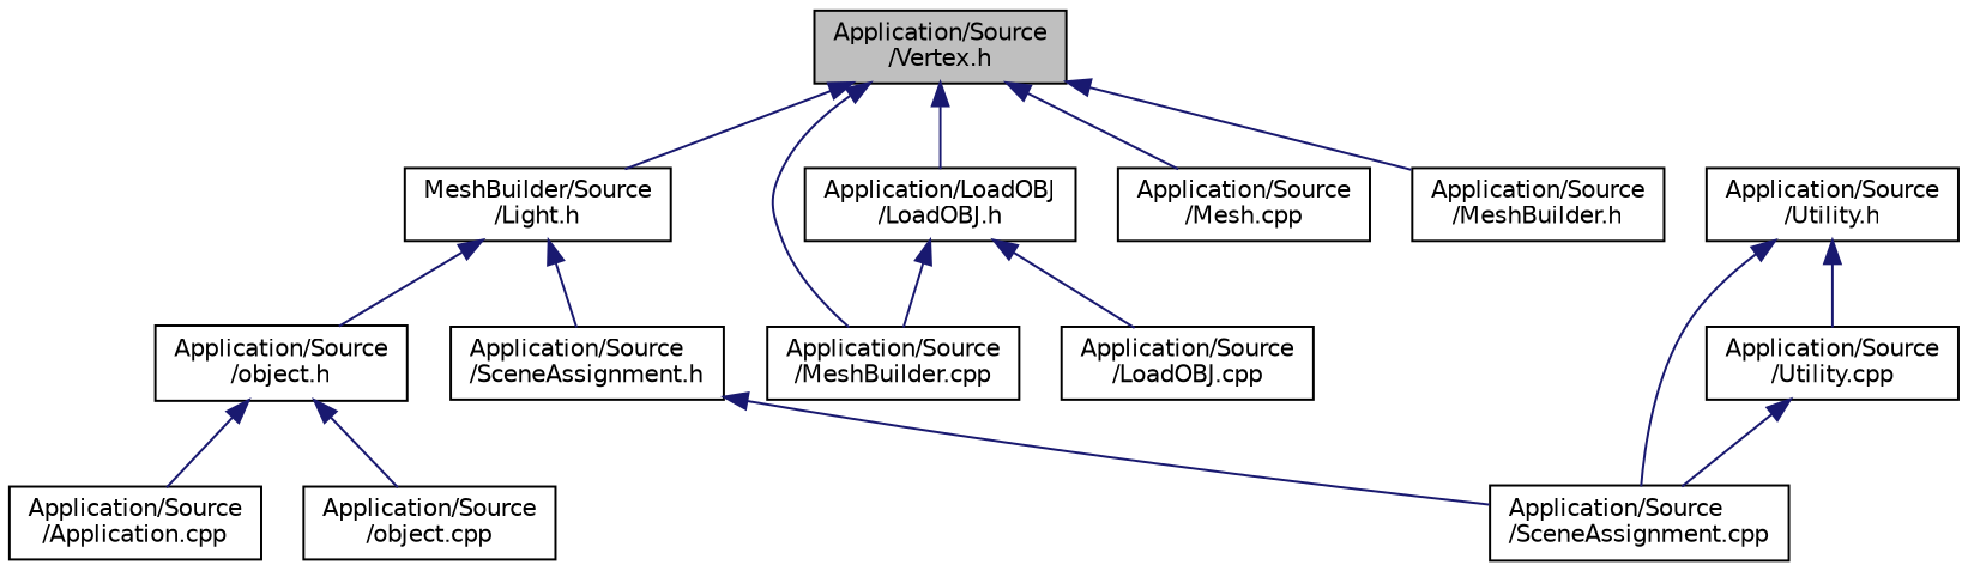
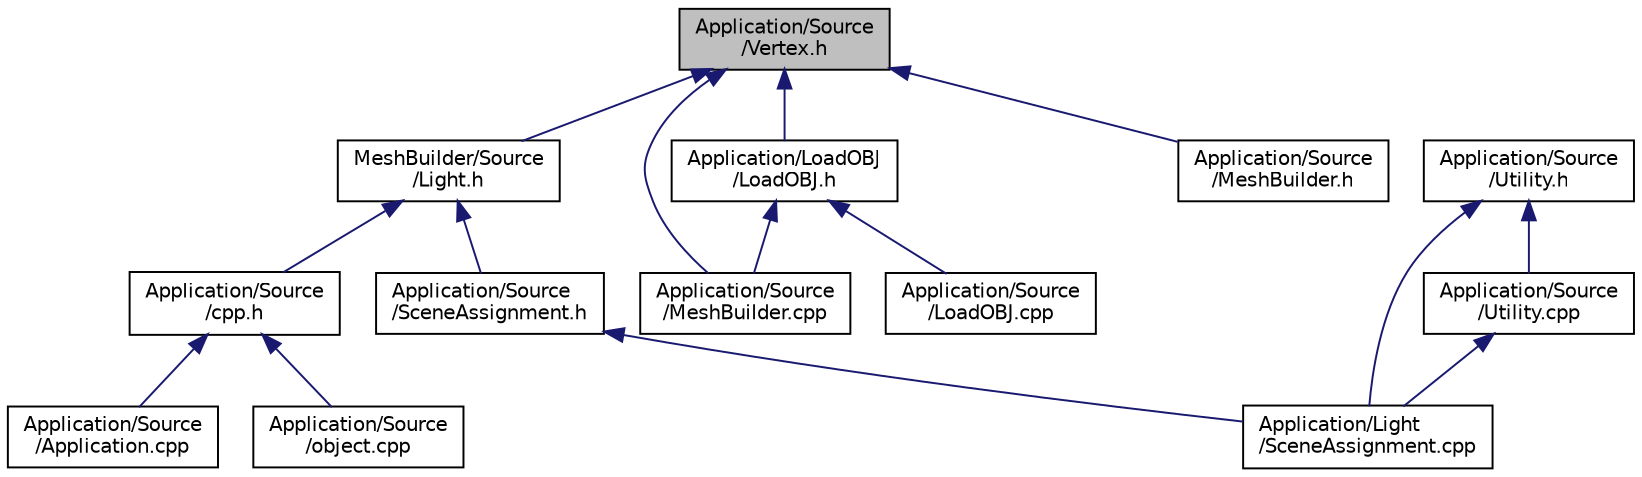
  digraph {
    node [color=black fontname=Helvetica fontsize=10 shape=record]
    edge [color=midnightblue dir=back fontname=Helvetica fontsize=10 labelfontname=Helvetica labelfontsize=10 style=solid]
    n1 [fillcolor=grey75 fontcolor=black height=0.2 label="Application/Source\l/Vertex.h" style=filled width=0.4]
    n2 [height=0.2 label="MeshBuilder/Source\l/Light.h" width=0.4]
    n3 [height=0.2 label="Application/LoadOBJ\l/LoadOBJ.h" width=0.4]
    n4 [height=0.2 label="Application/Source\l/MeshBuilder.cpp" width=0.4]
-   n5 [height=0.2 label="Application/Source\l/Mesh.cpp" width=0.4]
    n6 [height=0.2 label="Application/Source\l/MeshBuilder.h" width=0.4]
    n7 [height=0.2 label="Application/Source\l/SceneAssignment.h" width=0.4]
-   n8 [height=0.2 label="Application/Source\l/object.h" width=0.4]
+   n8 [height=0.2 label="Application/Source\l/cpp.h" width=0.4]
    n9 [height=0.2 label="Application/Source\l/LoadOBJ.cpp" width=0.4]
    n10 [height=0.2 label="Application/Source\l/Utility.h" width=0.4]
-   n11 [height=0.2 label="Application/Source\l/SceneAssignment.cpp" width=0.4]
+   n11 [height=0.2 label="Application/Light\l/SceneAssignment.cpp" width=0.4]
    n12 [height=0.2 label="Application/Source\l/Utility.cpp" width=0.4]
    n13 [height=0.2 label="Application/Source\l/Application.cpp" width=0.4]
    n14 [height=0.2 label="Application/Source\l/object.cpp" width=0.4]
    n1 -> n2
    n1 -> n3
    n1 -> n4
-   n1 -> n5
    n1 -> n6
    n2 -> n7
    n2 -> n8
    n3 -> n4
    n3 -> n9
    n7 -> n11
    n8 -> n13
    n8 -> n14
    n10 -> n11
    n10 -> n12
    n12 -> n11
  }
